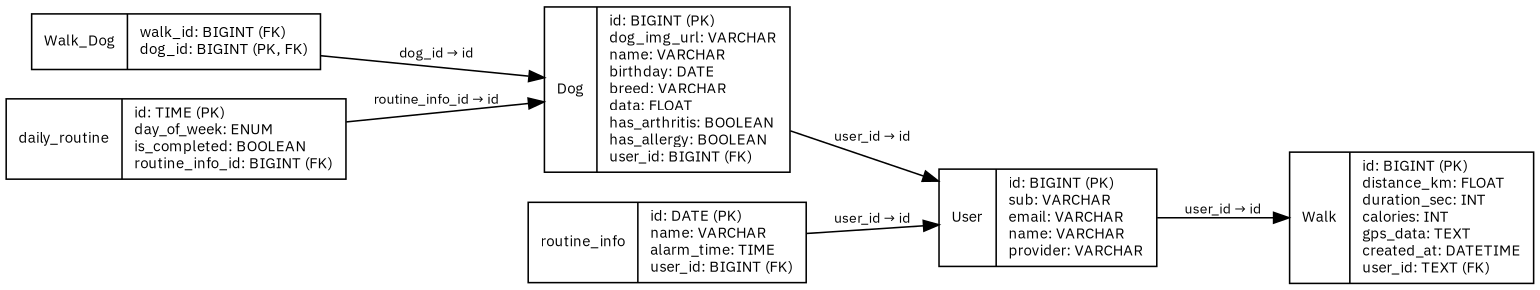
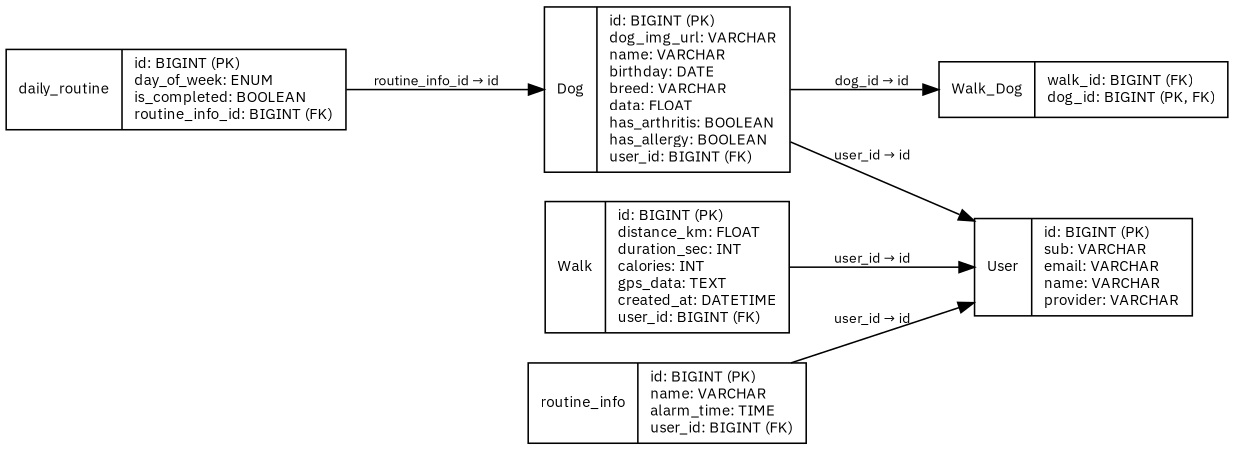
  digraph {
    fontname="IBM Plex Sans"
    rankdir=LR
    node [fontname="IBM Plex Sans" fontsize=10 shape=record]
    edge [fontname="IBM Plex Sans" fontsize=9]
    n1 [label="{User|id: BIGINT (PK)\lsub: VARCHAR\lemail: VARCHAR\lname: VARCHAR\lprovider: VARCHAR\l}"]
    n2 [label="{Dog|id: BIGINT (PK)\ldog_img_url: VARCHAR\lname: VARCHAR\lbirthday: DATE\lbreed: VARCHAR\ldata: FLOAT\lhas_arthritis: BOOLEAN\lhas_allergy: BOOLEAN\luser_id: BIGINT (FK)\l}"]
-   n3 [label="{Walk|id: BIGINT (PK)\ldistance_km: FLOAT\lduration_sec: INT\lcalories: INT\lgps_data: TEXT\lcreated_at: DATETIME\luser_id: TEXT (FK)\l}"]
+   n3 [label="{Walk|id: BIGINT (PK)\ldistance_km: FLOAT\lduration_sec: INT\lcalories: INT\lgps_data: TEXT\lcreated_at: DATETIME\luser_id: BIGINT (FK)\l}"]
    n4 [label="{Walk_Dog|walk_id: BIGINT (FK)\ldog_id: BIGINT (PK, FK)\l}"]
-   n5 [label="{routine_info|id: DATE (PK)\lname: VARCHAR\lalarm_time: TIME\luser_id: BIGINT (FK)\l}"]
-   n6 [label="{daily_routine|id: TIME (PK)\lday_of_week: ENUM\lis_completed: BOOLEAN\lroutine_info_id: BIGINT (FK)\l}"]
+   n5 [label="{routine_info|id: BIGINT (PK)\lname: VARCHAR\lalarm_time: TIME\luser_id: BIGINT (FK)\l}"]
+   n6 [label="{daily_routine|id: BIGINT (PK)\lday_of_week: ENUM\lis_completed: BOOLEAN\lroutine_info_id: BIGINT (FK)\l}"]
    n2 -> n1 [label="user_id → id"]
-   n1 -> n3 [label="user_id → id"]
-   n4 -> n2 [label="dog_id → id"]
+   n3 -> n1 [label="user_id → id"]
+   n2 -> n4 [label="dog_id → id"]
    n5 -> n1 [label="user_id → id"]
    n6 -> n2 [label="routine_info_id → id"]
  }
